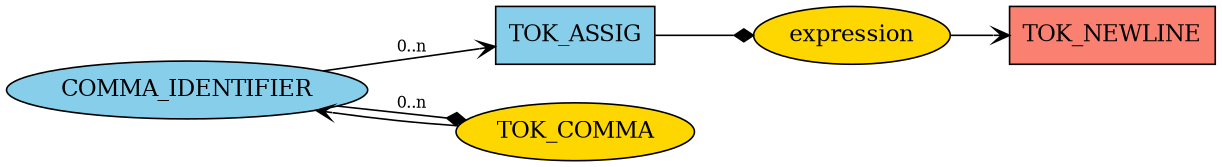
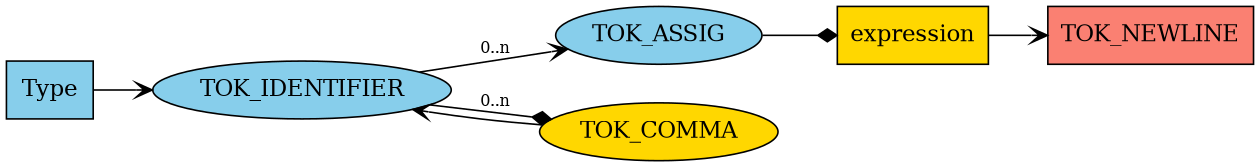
  digraph {
    fontname="DejaVu Serif"
    rankdir=LR
    node [fillcolor=skyblue fontname="DejaVu Serif" shape=box style=filled]
    edge [arrowhead=vee fontname="DejaVu Serif" fontsize=10]
-   n2 [label=COMMA_IDENTIFIER shape=ellipse]
-   n3 [label=TOK_ASSIG]
+   n1 [label=Type]
+   n2 [label=TOK_IDENTIFIER shape=ellipse]
+   n3 [label=TOK_ASSIG shape=ellipse]
    n4 [fillcolor=gold label=TOK_COMMA shape=ellipse]
-   n5 [fillcolor=gold label=expression shape=ellipse]
+   n5 [fillcolor=gold label=expression]
    n6 [fillcolor=salmon label=TOK_NEWLINE]
+   n1 -> n2
    n2 -> n3 [label="0..n"]
    n2 -> n4 [arrowhead=diamond label="0..n"]
    n3 -> n5 [arrowhead=diamond]
    n4 -> n2
    n5 -> n6
  }
